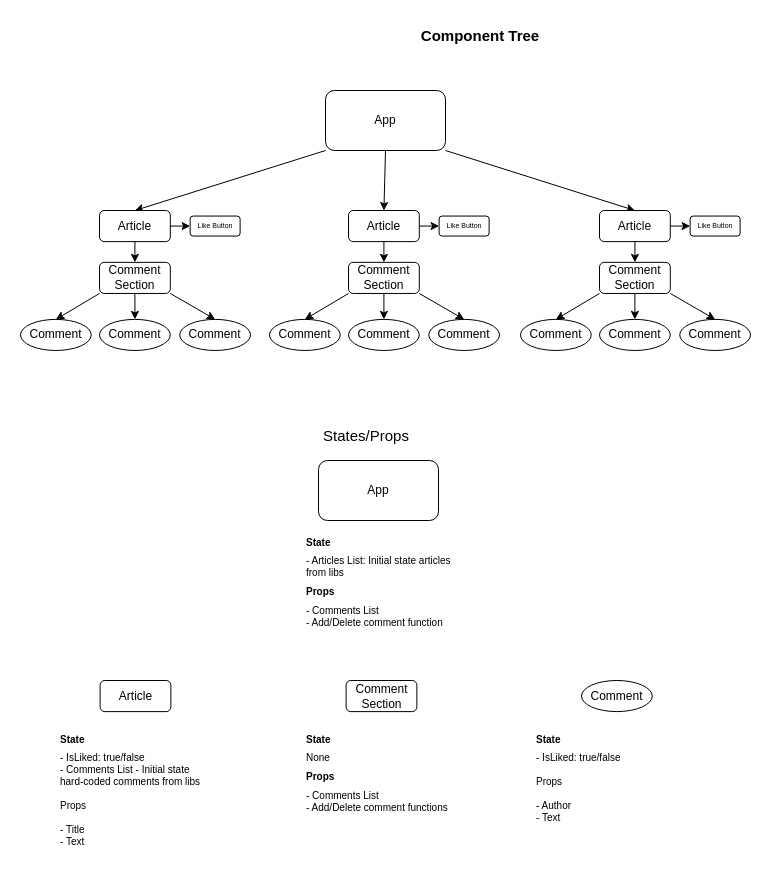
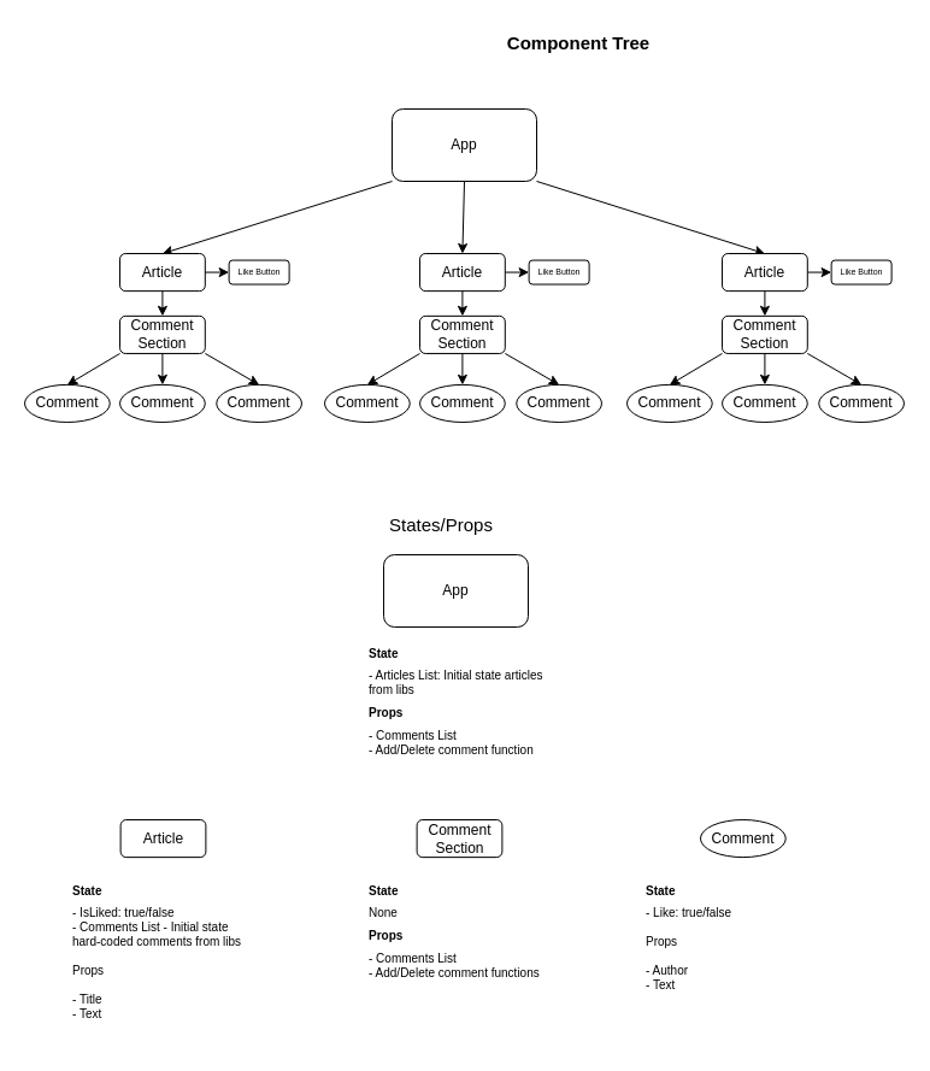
  <mxCell id="0" />
  <mxCell id="1" parent="0" />
  <mxCell id="2" style="edgeStyle=none;html=1;exitX=0.5;exitY=1;exitDx=0;exitDy=0;entryX=0.5;entryY=0;entryDx=0;entryDy=0;" edge="1" parent="1" source="5" target="20"><mxGeometry relative="1" as="geometry" /></mxCell>
  <mxCell id="3" style="edgeStyle=none;html=1;exitX=0;exitY=1;exitDx=0;exitDy=0;entryX=0.5;entryY=0;entryDx=0;entryDy=0;" edge="1" parent="1" source="5" target="31"><mxGeometry relative="1" as="geometry" /></mxCell>
  <mxCell id="4" style="edgeStyle=none;html=1;exitX=1;exitY=1;exitDx=0;exitDy=0;entryX=0.5;entryY=0;entryDx=0;entryDy=0;" edge="1" parent="1" source="5" target="8"><mxGeometry relative="1" as="geometry" /></mxCell>
  <mxCell id="5" value="App" style="rounded=1;whiteSpace=wrap;html=1;" vertex="1" parent="1"><mxGeometry x="325" y="90" width="120" height="60" as="geometry" /></mxCell>
  <mxCell id="6" value="" style="group" vertex="1" connectable="0" parent="1"><mxGeometry x="520" y="210" width="230" height="140" as="geometry" /></mxCell>
  <mxCell id="7" style="edgeStyle=none;html=1;exitX=1;exitY=0.5;exitDx=0;exitDy=0;entryX=0;entryY=0.5;entryDx=0;entryDy=0;fontSize=7;" edge="1" parent="6" source="8" target="17"><mxGeometry relative="1" as="geometry" /></mxCell>
  <mxCell id="8" value="Article" style="whiteSpace=wrap;html=1;rounded=1;" vertex="1" parent="6"><mxGeometry x="79.026" width="70.769" height="31.111" as="geometry" /></mxCell>
  <mxCell id="9" value="Comment Section" style="whiteSpace=wrap;html=1;rounded=1;" vertex="1" parent="6"><mxGeometry x="79.026" y="51.852" width="70.769" height="31.111" as="geometry" /></mxCell>
  <mxCell id="10" value="" style="edgeStyle=none;html=1;" edge="1" parent="6" source="8" target="9"><mxGeometry relative="1" as="geometry" /></mxCell>
  <mxCell id="11" value="Comment" style="ellipse;whiteSpace=wrap;html=1;rounded=1;" vertex="1" parent="6"><mxGeometry x="79.026" y="108.889" width="70.769" height="31.111" as="geometry" /></mxCell>
  <mxCell id="12" value="" style="edgeStyle=none;html=1;" edge="1" parent="6" source="9" target="11"><mxGeometry relative="1" as="geometry" /></mxCell>
  <mxCell id="13" value="Comment" style="ellipse;whiteSpace=wrap;html=1;rounded=1;" vertex="1" parent="6"><mxGeometry x="159.231" y="108.889" width="70.769" height="31.111" as="geometry" /></mxCell>
  <mxCell id="14" style="edgeStyle=none;html=1;exitX=1;exitY=1;exitDx=0;exitDy=0;entryX=0.5;entryY=0;entryDx=0;entryDy=0;" edge="1" parent="6" source="9" target="13"><mxGeometry relative="1" as="geometry" /></mxCell>
  <mxCell id="15" value="Comment" style="ellipse;whiteSpace=wrap;html=1;rounded=1;" vertex="1" parent="6"><mxGeometry y="108.889" width="70.769" height="31.111" as="geometry" /></mxCell>
  <mxCell id="16" style="edgeStyle=none;html=1;exitX=0;exitY=1;exitDx=0;exitDy=0;entryX=0.5;entryY=0;entryDx=0;entryDy=0;" edge="1" parent="6" source="9" target="15"><mxGeometry relative="1" as="geometry" /></mxCell>
  <mxCell id="17" value="Like Button" style="rounded=1;whiteSpace=wrap;html=1;fontSize=7;" vertex="1" parent="6"><mxGeometry x="169.62" y="5.56" width="50" height="20" as="geometry" /></mxCell>
  <mxCell id="18" value="" style="group" vertex="1" connectable="0" parent="1"><mxGeometry x="269" y="210" width="230" height="140" as="geometry" /></mxCell>
  <mxCell id="19" style="edgeStyle=none;html=1;exitX=1;exitY=0.5;exitDx=0;exitDy=0;entryX=0;entryY=0.5;entryDx=0;entryDy=0;fontSize=7;" edge="1" parent="18" source="20" target="29"><mxGeometry relative="1" as="geometry" /></mxCell>
  <mxCell id="20" value="Article" style="whiteSpace=wrap;html=1;rounded=1;" vertex="1" parent="18"><mxGeometry x="79.026" width="70.769" height="31.111" as="geometry" /></mxCell>
  <mxCell id="21" value="Comment Section" style="whiteSpace=wrap;html=1;rounded=1;" vertex="1" parent="18"><mxGeometry x="79.026" y="51.852" width="70.769" height="31.111" as="geometry" /></mxCell>
  <mxCell id="22" value="" style="edgeStyle=none;html=1;" edge="1" parent="18" source="20" target="21"><mxGeometry relative="1" as="geometry" /></mxCell>
  <mxCell id="23" value="Comment" style="ellipse;whiteSpace=wrap;html=1;rounded=1;" vertex="1" parent="18"><mxGeometry x="79.026" y="108.889" width="70.769" height="31.111" as="geometry" /></mxCell>
  <mxCell id="24" value="" style="edgeStyle=none;html=1;" edge="1" parent="18" source="21" target="23"><mxGeometry relative="1" as="geometry" /></mxCell>
  <mxCell id="25" value="Comment" style="ellipse;whiteSpace=wrap;html=1;rounded=1;" vertex="1" parent="18"><mxGeometry x="159.231" y="108.889" width="70.769" height="31.111" as="geometry" /></mxCell>
  <mxCell id="26" style="edgeStyle=none;html=1;exitX=1;exitY=1;exitDx=0;exitDy=0;entryX=0.5;entryY=0;entryDx=0;entryDy=0;" edge="1" parent="18" source="21" target="25"><mxGeometry relative="1" as="geometry" /></mxCell>
  <mxCell id="27" value="Comment" style="ellipse;whiteSpace=wrap;html=1;rounded=1;" vertex="1" parent="18"><mxGeometry y="108.889" width="70.769" height="31.111" as="geometry" /></mxCell>
  <mxCell id="28" style="edgeStyle=none;html=1;exitX=0;exitY=1;exitDx=0;exitDy=0;entryX=0.5;entryY=0;entryDx=0;entryDy=0;" edge="1" parent="18" source="21" target="27"><mxGeometry relative="1" as="geometry" /></mxCell>
  <mxCell id="29" value="Like Button" style="rounded=1;whiteSpace=wrap;html=1;fontSize=7;" vertex="1" parent="18"><mxGeometry x="169.62" y="5.56" width="50" height="20" as="geometry" /></mxCell>
  <mxCell id="30" value="" style="group" vertex="1" connectable="0" parent="1"><mxGeometry x="20" y="210" width="230" height="140" as="geometry" /></mxCell>
  <mxCell id="31" value="Article" style="whiteSpace=wrap;html=1;rounded=1;" vertex="1" parent="30"><mxGeometry x="79.026" width="70.769" height="31.111" as="geometry" /></mxCell>
  <mxCell id="32" value="Comment Section" style="whiteSpace=wrap;html=1;rounded=1;" vertex="1" parent="30"><mxGeometry x="79.026" y="51.852" width="70.769" height="31.111" as="geometry" /></mxCell>
  <mxCell id="33" value="" style="edgeStyle=none;html=1;" edge="1" parent="30" source="31" target="32"><mxGeometry relative="1" as="geometry" /></mxCell>
  <mxCell id="34" value="Comment" style="ellipse;whiteSpace=wrap;html=1;rounded=1;" vertex="1" parent="30"><mxGeometry x="79.026" y="108.889" width="70.769" height="31.111" as="geometry" /></mxCell>
  <mxCell id="35" value="" style="edgeStyle=none;html=1;" edge="1" parent="30" source="32" target="34"><mxGeometry relative="1" as="geometry" /></mxCell>
  <mxCell id="36" value="Comment" style="ellipse;whiteSpace=wrap;html=1;rounded=1;" vertex="1" parent="30"><mxGeometry x="159.231" y="108.889" width="70.769" height="31.111" as="geometry" /></mxCell>
  <mxCell id="37" style="edgeStyle=none;html=1;exitX=1;exitY=1;exitDx=0;exitDy=0;entryX=0.5;entryY=0;entryDx=0;entryDy=0;" edge="1" parent="30" source="32" target="36"><mxGeometry relative="1" as="geometry" /></mxCell>
  <mxCell id="38" value="Comment" style="ellipse;whiteSpace=wrap;html=1;rounded=1;" vertex="1" parent="30"><mxGeometry y="108.889" width="70.769" height="31.111" as="geometry" /></mxCell>
  <mxCell id="39" style="edgeStyle=none;html=1;exitX=0;exitY=1;exitDx=0;exitDy=0;entryX=0.5;entryY=0;entryDx=0;entryDy=0;" edge="1" parent="30" source="32" target="38"><mxGeometry relative="1" as="geometry" /></mxCell>
  <mxCell id="40" style="edgeStyle=none;html=1;exitX=1;exitY=0.5;exitDx=0;exitDy=0;entryX=0;entryY=0.5;entryDx=0;entryDy=0;fontSize=7;" edge="1" target="41" parent="30"><mxGeometry relative="1" as="geometry"><mxPoint x="149.795" y="15.556" as="sourcePoint" /></mxGeometry></mxCell>
  <mxCell id="41" value="Like Button" style="rounded=1;whiteSpace=wrap;html=1;fontSize=7;" vertex="1" parent="30"><mxGeometry x="169.62" y="5.56" width="50" height="20" as="geometry" /></mxCell>
  <mxCell id="42" value="&lt;b&gt;&lt;font style=&quot;font-size: 15px&quot;&gt;Component Tree&lt;/font&gt;&lt;/b&gt;" style="text;html=1;strokeColor=none;fillColor=none;align=center;verticalAlign=middle;whiteSpace=wrap;rounded=0;fontSize=7;" vertex="1" parent="1"><mxGeometry x="280" y="20" width="400" height="30" as="geometry" /></mxCell>
  <mxCell id="43" value="States/Props" style="text;html=1;strokeColor=none;fillColor=none;align=center;verticalAlign=middle;whiteSpace=wrap;rounded=0;fontSize=15;" vertex="1" parent="1"><mxGeometry x="246" y="420" width="240" height="30" as="geometry" /></mxCell>
  <mxCell id="44" value="" style="group" vertex="1" connectable="0" parent="1"><mxGeometry x="54.5" y="680" width="161" height="187" as="geometry" /></mxCell>
  <mxCell id="45" value="Article" style="whiteSpace=wrap;html=1;rounded=1;" vertex="1" parent="44"><mxGeometry x="45.116" width="70.769" height="31.111" as="geometry" /></mxCell>
  <mxCell id="46" value="&lt;h1 style=&quot;font-size: 10px&quot;&gt;&lt;span&gt;&lt;font style=&quot;font-size: 10px&quot;&gt;State&lt;/font&gt;&lt;/span&gt;&lt;/h1&gt;&lt;div style=&quot;font-size: 10px&quot;&gt;&lt;span&gt;&lt;font style=&quot;font-size: 10px&quot;&gt;- IsLiked: true/false&lt;/font&gt;&lt;/span&gt;&lt;/div&gt;&lt;div style=&quot;font-size: 10px&quot;&gt;&lt;span&gt;&lt;font style=&quot;font-size: 10px&quot;&gt;- Comments List - Initial state hard-coded comments from libs&lt;/font&gt;&lt;/span&gt;&lt;/div&gt;&lt;div style=&quot;font-size: 10px&quot;&gt;&lt;span&gt;&lt;font style=&quot;font-size: 10px&quot;&gt;&lt;br&gt;&lt;/font&gt;&lt;/span&gt;&lt;/div&gt;&lt;div style=&quot;font-size: 10px&quot;&gt;Props&lt;/div&gt;&lt;div style=&quot;font-size: 10px&quot;&gt;&lt;br&gt;&lt;/div&gt;&lt;div style=&quot;font-size: 10px&quot;&gt;- Title&lt;/div&gt;&lt;div style=&quot;font-size: 10px&quot;&gt;- Text&lt;/div&gt;" style="text;html=1;strokeColor=none;fillColor=none;spacing=5;spacingTop=-20;whiteSpace=wrap;overflow=hidden;rounded=0;fontSize=15;" vertex="1" parent="44"><mxGeometry y="57" width="161" height="130" as="geometry" /></mxCell>
  <mxCell id="47" value="" style="group" vertex="1" connectable="0" parent="1"><mxGeometry x="300.5" y="680.002" width="161" height="186.998" as="geometry" /></mxCell>
  <mxCell id="48" value="Comment Section" style="whiteSpace=wrap;html=1;rounded=1;" vertex="1" parent="47"><mxGeometry x="45.116" width="70.769" height="31.111" as="geometry" /></mxCell>
  <mxCell id="49" value="&lt;h1 style=&quot;font-size: 10px&quot;&gt;State&lt;/h1&gt;&lt;h1 style=&quot;font-size: 10px&quot;&gt;&lt;span style=&quot;font-weight: normal&quot;&gt;None&lt;/span&gt;&lt;/h1&gt;&lt;h1 style=&quot;font-size: 10px&quot;&gt;&lt;span&gt;Props&lt;/span&gt;&lt;/h1&gt;&lt;div style=&quot;font-size: 10px&quot;&gt;- Comments List&lt;/div&gt;&lt;div style=&quot;font-size: 10px&quot;&gt;- Add/Delete comment functions&lt;/div&gt;" style="text;html=1;strokeColor=none;fillColor=none;spacing=5;spacingTop=-20;whiteSpace=wrap;overflow=hidden;rounded=0;fontSize=15;" vertex="1" parent="47"><mxGeometry y="56.998" width="161" height="130" as="geometry" /></mxCell>
  <mxCell id="50" value="" style="group" vertex="1" connectable="0" parent="1"><mxGeometry x="300.5" y="460" width="161" height="180" as="geometry" /></mxCell>
  <mxCell id="51" value="App" style="rounded=1;whiteSpace=wrap;html=1;" vertex="1" parent="50"><mxGeometry x="17.5" width="120" height="60" as="geometry" /></mxCell>
  <mxCell id="52" value="&lt;h1 style=&quot;font-size: 10px&quot;&gt;State&lt;/h1&gt;&lt;h1 style=&quot;font-size: 10px&quot;&gt;&lt;span style=&quot;font-weight: normal&quot;&gt;- Articles List: Initial state articles from libs&lt;/span&gt;&lt;/h1&gt;&lt;h1 style=&quot;font-size: 10px&quot;&gt;&lt;span&gt;Props&lt;/span&gt;&lt;br&gt;&lt;/h1&gt;&lt;div style=&quot;font-size: 10px&quot;&gt;- Comments List&lt;/div&gt;&lt;div style=&quot;font-size: 10px&quot;&gt;- Add/Delete comment function&lt;/div&gt;" style="text;html=1;strokeColor=none;fillColor=none;spacing=5;spacingTop=-20;whiteSpace=wrap;overflow=hidden;rounded=0;fontSize=15;" vertex="1" parent="50"><mxGeometry y="80" width="161" height="100" as="geometry" /></mxCell>
  <mxCell id="53" value="" style="group" vertex="1" connectable="0" parent="1"><mxGeometry x="531" y="679.999" width="161" height="187.001" as="geometry" /></mxCell>
  <mxCell id="54" value="Comment" style="ellipse;whiteSpace=wrap;html=1;rounded=1;" vertex="1" parent="53"><mxGeometry x="50" width="70.769" height="31.111" as="geometry" /></mxCell>
- <mxCell id="55" value="&lt;h1 style=&quot;font-size: 10px&quot;&gt;&lt;span&gt;&lt;font style=&quot;font-size: 10px&quot;&gt;State&lt;/font&gt;&lt;/span&gt;&lt;/h1&gt;&lt;div style=&quot;font-size: 10px&quot;&gt;&lt;span&gt;&lt;font style=&quot;font-size: 10px&quot;&gt;- IsLiked: true/false&lt;/font&gt;&lt;/span&gt;&lt;/div&gt;&lt;div style=&quot;font-size: 10px&quot;&gt;&lt;span&gt;&lt;font style=&quot;font-size: 10px&quot;&gt;&lt;br&gt;&lt;/font&gt;&lt;/span&gt;&lt;/div&gt;&lt;div style=&quot;font-size: 10px&quot;&gt;Props&lt;/div&gt;&lt;div style=&quot;font-size: 10px&quot;&gt;&lt;br&gt;&lt;/div&gt;&lt;div style=&quot;font-size: 10px&quot;&gt;- Author&lt;/div&gt;&lt;div style=&quot;font-size: 10px&quot;&gt;- Text&lt;/div&gt;&lt;div style=&quot;font-size: 10px&quot;&gt;&lt;br&gt;&lt;/div&gt;" style="text;html=1;strokeColor=none;fillColor=none;spacing=5;spacingTop=-20;whiteSpace=wrap;overflow=hidden;rounded=0;fontSize=15;" vertex="1" parent="53"><mxGeometry y="57.001" width="161" height="130" as="geometry" /></mxCell>
+ <mxCell id="55" value="&lt;h1 style=&quot;font-size: 10px&quot;&gt;&lt;span&gt;&lt;font style=&quot;font-size: 10px&quot;&gt;State&lt;/font&gt;&lt;/span&gt;&lt;/h1&gt;&lt;div style=&quot;font-size: 10px&quot;&gt;&lt;span&gt;&lt;font style=&quot;font-size: 10px&quot;&gt;- Like: true/false&lt;/font&gt;&lt;/span&gt;&lt;/div&gt;&lt;div style=&quot;font-size: 10px&quot;&gt;&lt;span&gt;&lt;font style=&quot;font-size: 10px&quot;&gt;&lt;br&gt;&lt;/font&gt;&lt;/span&gt;&lt;/div&gt;&lt;div style=&quot;font-size: 10px&quot;&gt;Props&lt;/div&gt;&lt;div style=&quot;font-size: 10px&quot;&gt;&lt;br&gt;&lt;/div&gt;&lt;div style=&quot;font-size: 10px&quot;&gt;- Author&lt;/div&gt;&lt;div style=&quot;font-size: 10px&quot;&gt;- Text&lt;/div&gt;&lt;div style=&quot;font-size: 10px&quot;&gt;&lt;br&gt;&lt;/div&gt;" style="text;html=1;strokeColor=none;fillColor=none;spacing=5;spacingTop=-20;whiteSpace=wrap;overflow=hidden;rounded=0;fontSize=15;" vertex="1" parent="53"><mxGeometry y="57.001" width="161" height="130" as="geometry" /></mxCell>
